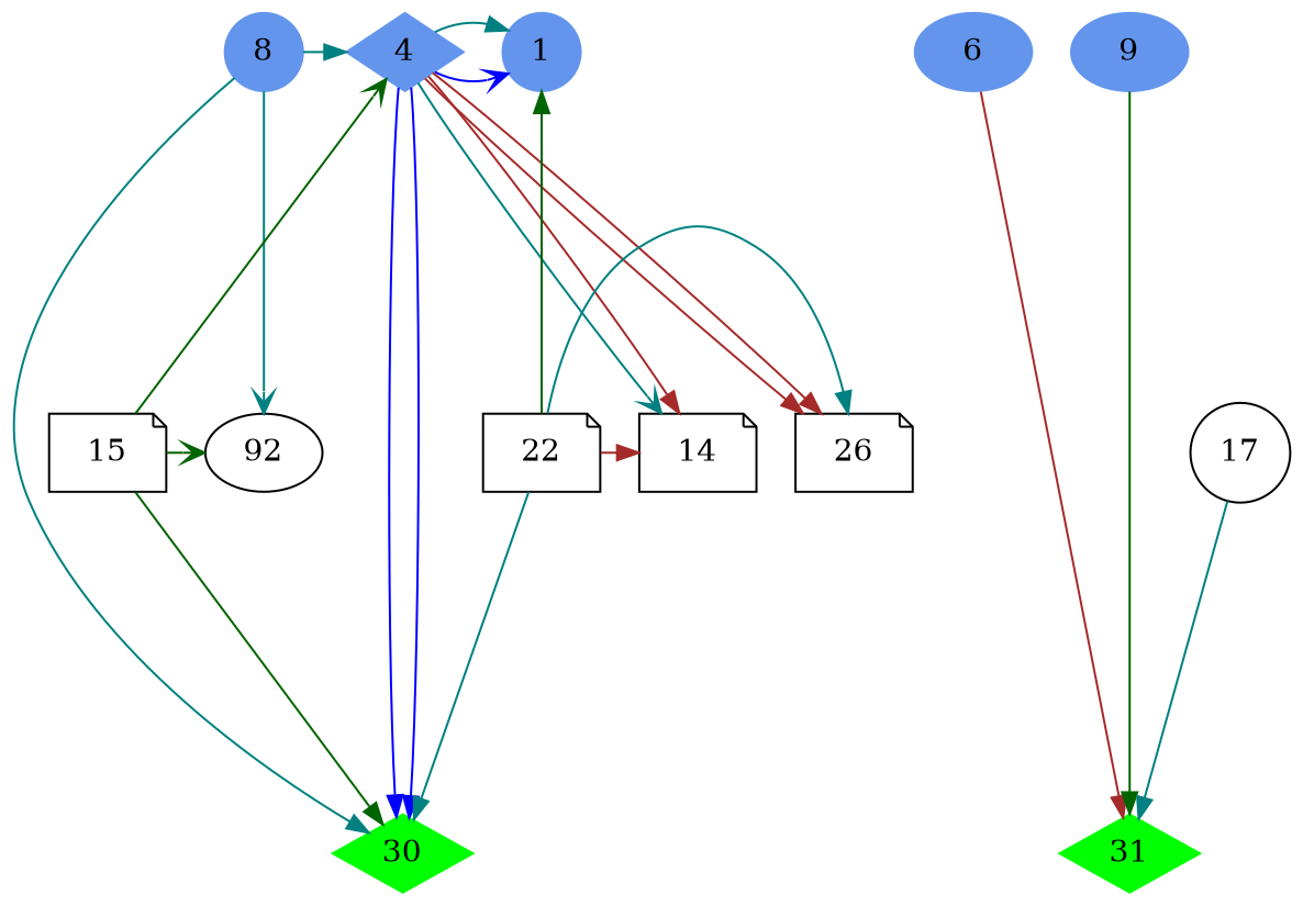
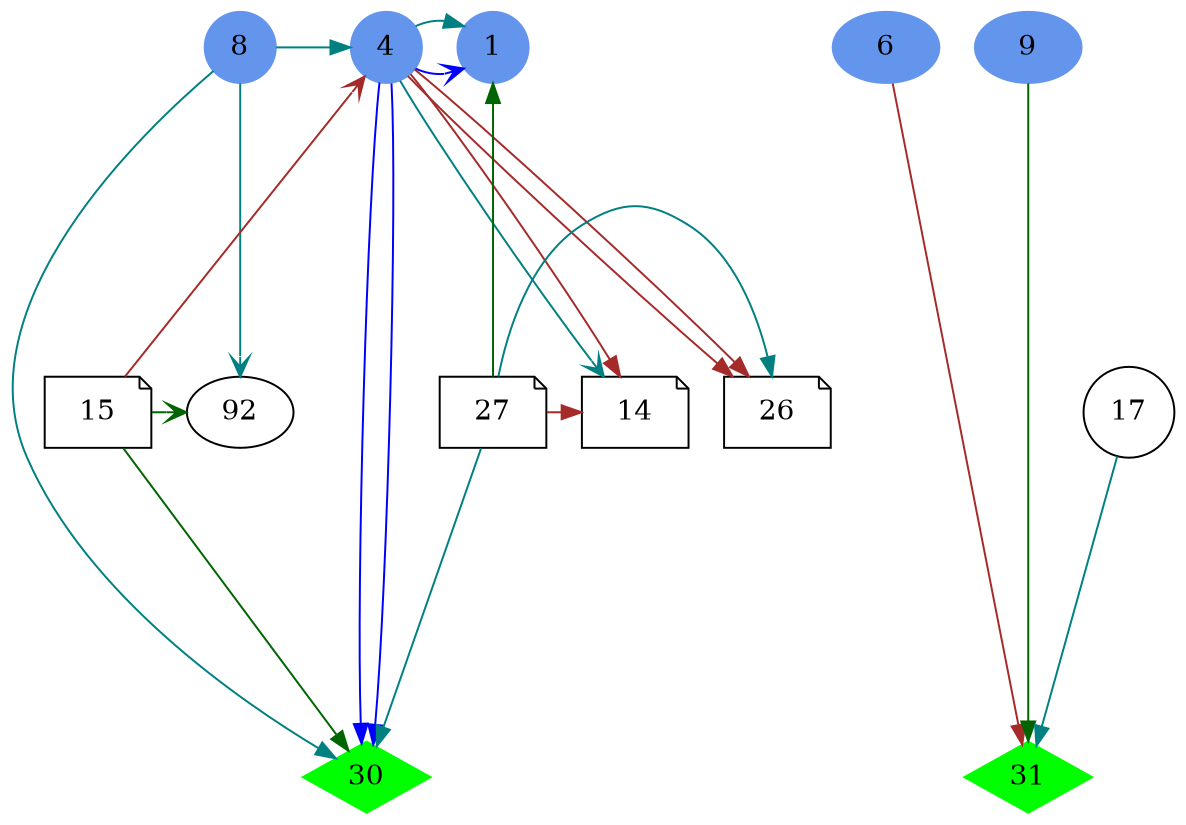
  digraph {
    ranksep=2.0
    node [color=black shape=circle style=filled]
    edge [arrowhead=normal color=teal]
    1 [color=cornflowerblue]
-   4 [color=cornflowerblue shape=diamond]
+   4 [color=cornflowerblue]
    6 [color=cornflowerblue shape=ellipse]
    8 [color=cornflowerblue]
    9 [color=cornflowerblue shape=ellipse]
    n6 [label=92 shape=ellipse style=""]
    14 [shape=note style=""]
    15 [shape=note style=""]
    17 [style=""]
-   22 [shape=note style=""]
+   22 [shape=note label=27 style=""]
    26 [shape=note style=""]
    30 [color=green shape=diamond]
    31 [color=green shape=diamond]
    subgraph sub_1 {
      rank=same
      1
      4
      6
      8
      9
    }
    subgraph sub_2 {
      rank=same
      n6
      14
      15
      17
      22
      26
    }
    subgraph sub_3 {
      rank=same
      30
      31
    }
    4 -> 1 [arrowhead=vee color=blue]
    4 -> 1
    4 -> 14 [arrowhead=vee]
    4 -> 14 [color=brown]
    4 -> 26 [color=brown]
    4 -> 26 [color=brown]
    4 -> 30 [color=blue]
    4 -> 30 [color=blue]
    6 -> 31 [color=brown]
    8 -> 4
    8 -> n6 [arrowhead=vee]
    8 -> 30
    9 -> 31 [color=darkgreen]
-   15 -> 4 [arrowhead=vee color=darkgreen]
+   15 -> 4 [arrowhead=vee color=brown]
    15 -> n6 [arrowhead=vee color=darkgreen]
    15 -> 30 [color=darkgreen]
    17 -> 31
    22 -> 1 [color=darkgreen]
    22 -> 14 [color=brown]
    22 -> 26
    22 -> 30
  }
